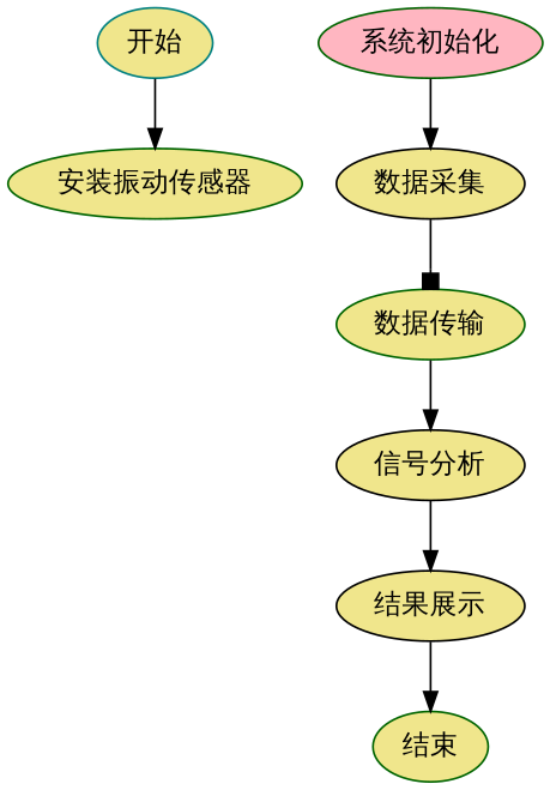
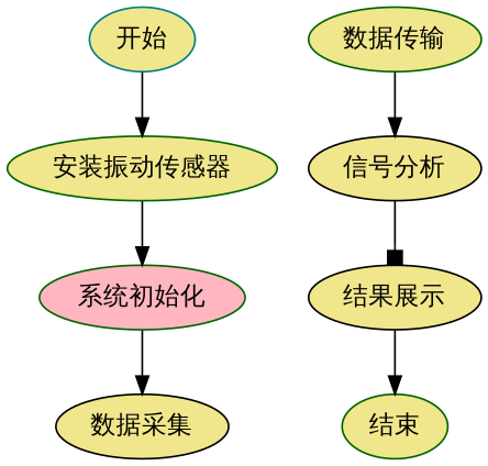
  digraph {
    fontname="Playfair Display"
    node [color=darkgreen fillcolor=khaki fontname="Playfair Display" style=filled]
    edge [arrowhead=normal fontname="Playfair Display"]
    n1 [color=teal label="开始"]
    n2 [label="安装振动传感器"]
    n3 [fillcolor=lightpink label="系统初始化"]
    n4 [color=black label="数据采集"]
    n5 [label="数据传输"]
    n6 [color=black label="信号分析"]
    n7 [color=black label="结果展示"]
    n8 [label="结束"]
    n1 -> n2
+   n2 -> n3
    n3 -> n4
-   n4 -> n5 [arrowhead=box]
    n5 -> n6
-   n6 -> n7
+   n6 -> n7 [arrowhead=box]
    n7 -> n8
  }
